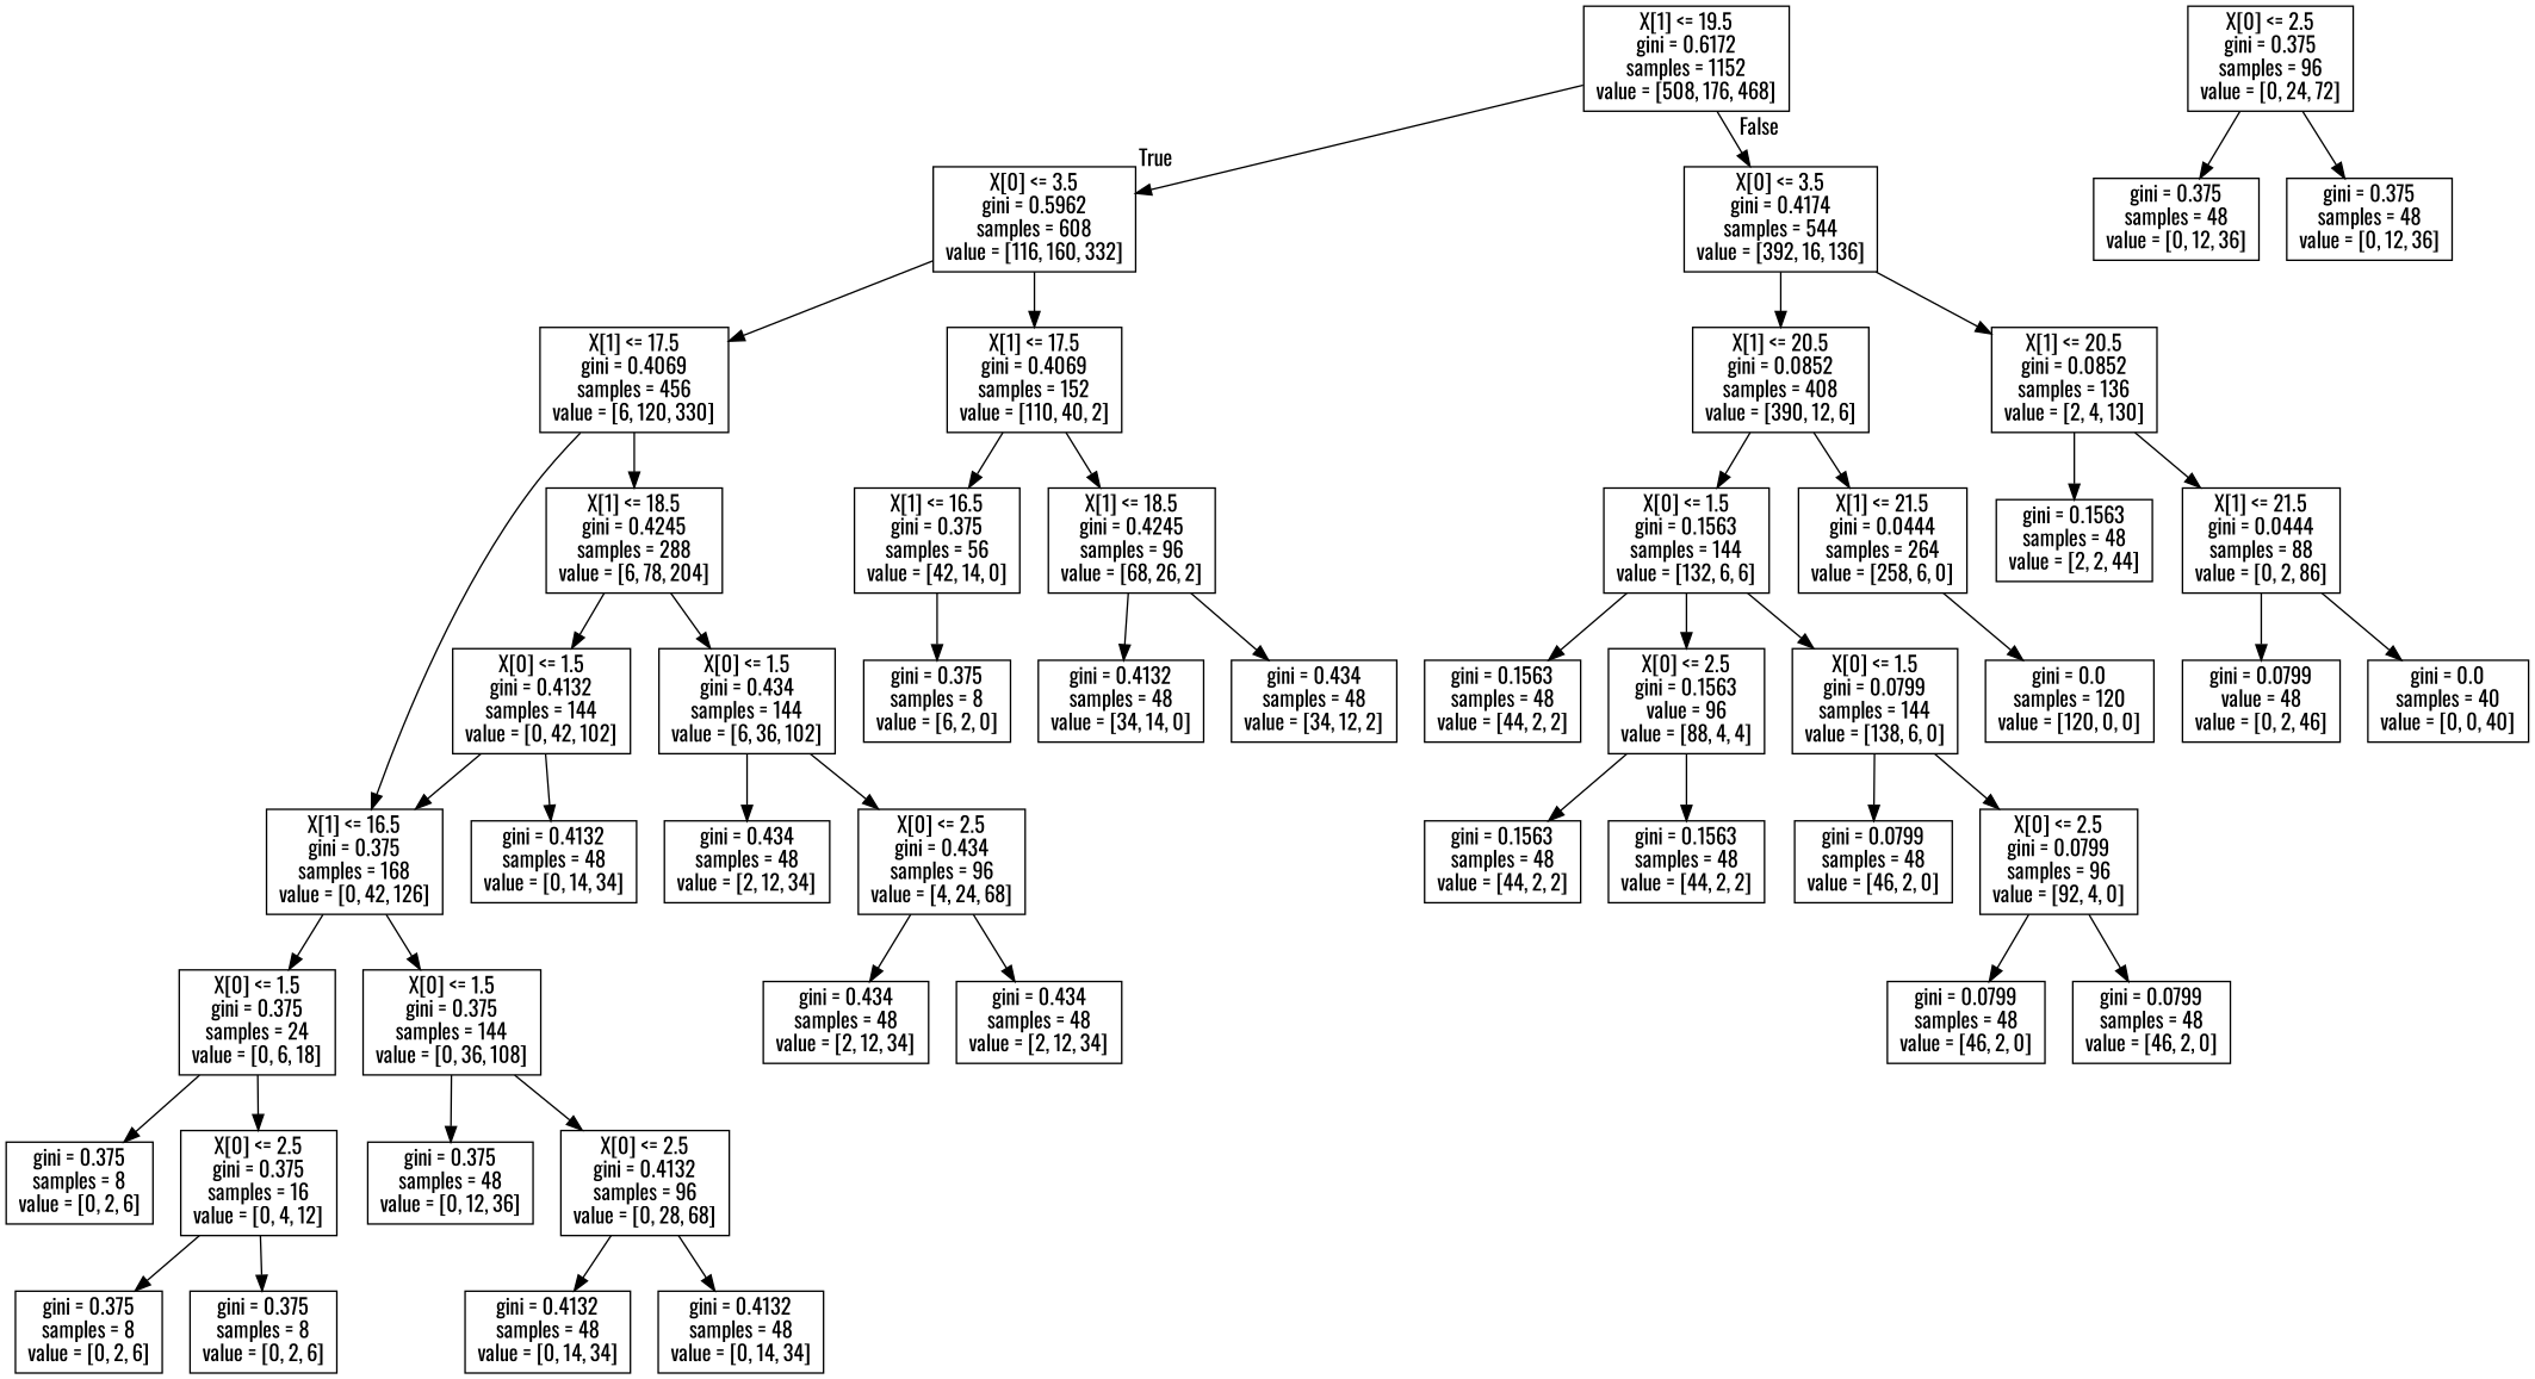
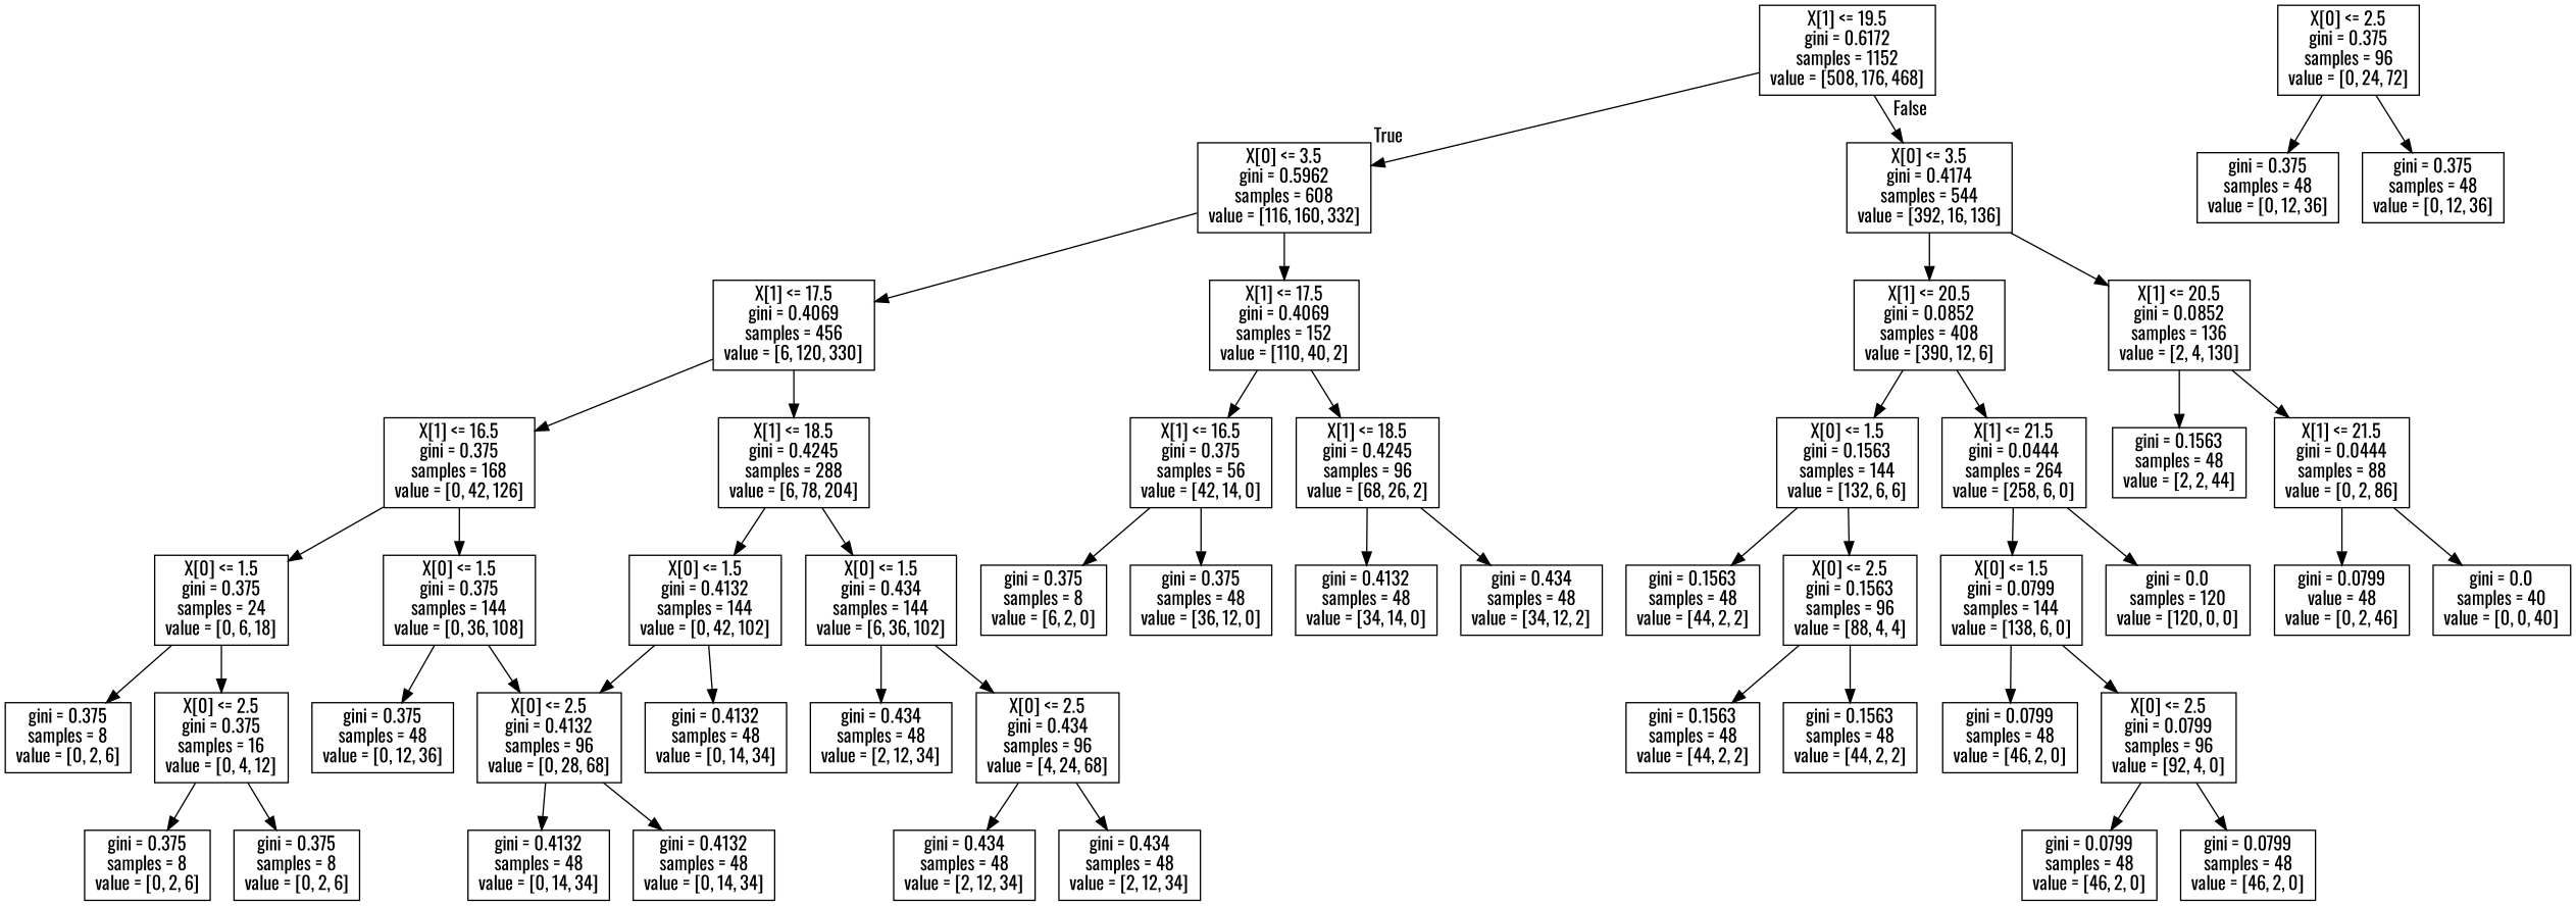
  digraph {
    fontname=Oswald
    node [fontname=Oswald shape=box]
    edge [fontname=Oswald]
    n1 [label="X[1] <= 19.5\ngini = 0.6172\nsamples = 1152\nvalue = [508, 176, 468]"]
    n2 [label="X[0] <= 3.5\ngini = 0.5962\nsamples = 608\nvalue = [116, 160, 332]"]
    n3 [label="X[0] <= 3.5\ngini = 0.4174\nsamples = 544\nvalue = [392, 16, 136]"]
    n4 [label="X[1] <= 17.5\ngini = 0.4069\nsamples = 456\nvalue = [6, 120, 330]"]
    n5 [label="X[1] <= 17.5\ngini = 0.4069\nsamples = 152\nvalue = [110, 40, 2]"]
    n6 [label="X[1] <= 20.5\ngini = 0.0852\nsamples = 408\nvalue = [390, 12, 6]"]
    n7 [label="X[1] <= 20.5\ngini = 0.0852\nsamples = 136\nvalue = [2, 4, 130]"]
    n8 [label="X[1] <= 16.5\ngini = 0.375\nsamples = 168\nvalue = [0, 42, 126]"]
    n9 [label="X[1] <= 18.5\ngini = 0.4245\nsamples = 288\nvalue = [6, 78, 204]"]
    n10 [label="X[1] <= 16.5\ngini = 0.375\nsamples = 56\nvalue = [42, 14, 0]"]
    n11 [label="X[1] <= 18.5\ngini = 0.4245\nsamples = 96\nvalue = [68, 26, 2]"]
    n12 [label="X[0] <= 1.5\ngini = 0.375\nsamples = 24\nvalue = [0, 6, 18]"]
    n13 [label="X[0] <= 1.5\ngini = 0.375\nsamples = 144\nvalue = [0, 36, 108]"]
    n14 [label="X[0] <= 1.5\ngini = 0.4132\nsamples = 144\nvalue = [0, 42, 102]"]
    n15 [label="X[0] <= 1.5\ngini = 0.434\nsamples = 144\nvalue = [6, 36, 102]"]
    n16 [label="gini = 0.375\nsamples = 8\nvalue = [0, 2, 6]"]
    n17 [label="X[0] <= 2.5\ngini = 0.375\nsamples = 16\nvalue = [0, 4, 12]"]
    n18 [label="gini = 0.375\nsamples = 48\nvalue = [0, 12, 36]"]
    n19 [label="X[0] <= 2.5\ngini = 0.4132\nsamples = 96\nvalue = [0, 28, 68]"]
    n20 [label="gini = 0.375\nsamples = 8\nvalue = [0, 2, 6]"]
    n21 [label="gini = 0.375\nsamples = 8\nvalue = [0, 2, 6]"]
    n22 [label="X[0] <= 2.5\ngini = 0.375\nsamples = 96\nvalue = [0, 24, 72]"]
    n23 [label="gini = 0.375\nsamples = 48\nvalue = [0, 12, 36]"]
    n24 [label="gini = 0.375\nsamples = 48\nvalue = [0, 12, 36]"]
    n25 [label="gini = 0.4132\nsamples = 48\nvalue = [0, 14, 34]"]
    n26 [label="gini = 0.434\nsamples = 48\nvalue = [2, 12, 34]"]
    n27 [label="X[0] <= 2.5\ngini = 0.434\nsamples = 96\nvalue = [4, 24, 68]"]
    n28 [label="gini = 0.4132\nsamples = 48\nvalue = [0, 14, 34]"]
    n29 [label="gini = 0.4132\nsamples = 48\nvalue = [0, 14, 34]"]
    n30 [label="gini = 0.434\nsamples = 48\nvalue = [2, 12, 34]"]
    n31 [label="gini = 0.434\nsamples = 48\nvalue = [2, 12, 34]"]
    n32 [label="gini = 0.375\nsamples = 8\nvalue = [6, 2, 0]"]
+   n33 [label="gini = 0.375\nsamples = 48\nvalue = [36, 12, 0]"]
    n34 [label="gini = 0.4132\nsamples = 48\nvalue = [34, 14, 0]"]
    n35 [label="gini = 0.434\nsamples = 48\nvalue = [34, 12, 2]"]
    n36 [label="X[0] <= 1.5\ngini = 0.1563\nsamples = 144\nvalue = [132, 6, 6]"]
    n37 [label="X[1] <= 21.5\ngini = 0.0444\nsamples = 264\nvalue = [258, 6, 0]"]
    n38 [label="gini = 0.1563\nsamples = 48\nvalue = [2, 2, 44]"]
    n39 [label="X[1] <= 21.5\ngini = 0.0444\nsamples = 88\nvalue = [0, 2, 86]"]
    n40 [label="gini = 0.1563\nsamples = 48\nvalue = [44, 2, 2]"]
-   n41 [label="X[0] <= 2.5\ngini = 0.1563\nvalue = 96\nvalue = [88, 4, 4]"]
+   n41 [label="X[0] <= 2.5\ngini = 0.1563\nsamples = 96\nvalue = [88, 4, 4]"]
    n42 [label="X[0] <= 1.5\ngini = 0.0799\nsamples = 144\nvalue = [138, 6, 0]"]
    n43 [label="gini = 0.0\nsamples = 120\nvalue = [120, 0, 0]"]
    n44 [label="gini = 0.1563\nsamples = 48\nvalue = [44, 2, 2]"]
    n45 [label="gini = 0.1563\nsamples = 48\nvalue = [44, 2, 2]"]
    n46 [label="gini = 0.0799\nsamples = 48\nvalue = [46, 2, 0]"]
    n47 [label="X[0] <= 2.5\ngini = 0.0799\nsamples = 96\nvalue = [92, 4, 0]"]
    n48 [label="gini = 0.0799\nsamples = 48\nvalue = [46, 2, 0]"]
    n49 [label="gini = 0.0799\nsamples = 48\nvalue = [46, 2, 0]"]
    n50 [label="gini = 0.0799\nvalue = 48\nvalue = [0, 2, 46]"]
    n51 [label="gini = 0.0\nsamples = 40\nvalue = [0, 0, 40]"]
    n1 -> n2 [headlabel=True labelangle=45 labeldistance=2.5]
    n1 -> n3 [headlabel=False labelangle=-45 labeldistance=2.5]
    n2 -> n4
    n2 -> n5
    n3 -> n6
    n3 -> n7
    n4 -> n8
    n4 -> n9
    n5 -> n10
    n5 -> n11
    n6 -> n36
    n6 -> n37
    n7 -> n38
    n7 -> n39
    n8 -> n12
    n8 -> n13
    n9 -> n14
    n9 -> n15
    n10 -> n32
+   n10 -> n33
    n11 -> n34
    n11 -> n35
    n12 -> n16
    n12 -> n17
    n13 -> n18
    n13 -> n19
-   n14 -> n8
+   n14 -> n19
    n14 -> n25
    n15 -> n26
    n15 -> n27
    n17 -> n20
    n17 -> n21
    n19 -> n28
    n19 -> n29
    n22 -> n23
    n22 -> n24
    n27 -> n30
    n27 -> n31
    n36 -> n40
    n36 -> n41
-   n36 -> n42
+   n37 -> n42
    n37 -> n43
    n39 -> n50
    n39 -> n51
    n41 -> n44
    n41 -> n45
    n42 -> n46
    n42 -> n47
    n47 -> n48
    n47 -> n49
  }
